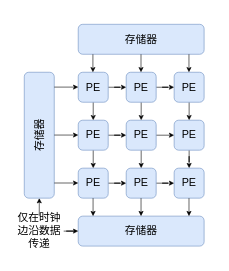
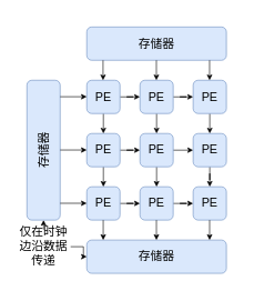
  <mxCell id="0" />
  <mxCell id="1" parent="0" />
  <mxCell id="2" value="" style="rounded=0;whiteSpace=wrap;html=1;strokeColor=#FFFFFF;fontSize=18;" vertex="1" parent="1"><mxGeometry x="20" y="20" width="340" height="410" as="geometry" /></mxCell>
  <mxCell id="3" style="edgeStyle=orthogonalEdgeStyle;rounded=0;orthogonalLoop=1;jettySize=auto;html=1;exitX=1;exitY=0.5;exitDx=0;exitDy=0;fontSize=18;fontStyle=0" edge="1" parent="1" source="5" target="8"><mxGeometry relative="1" as="geometry" /></mxCell>
  <mxCell id="4" style="edgeStyle=orthogonalEdgeStyle;rounded=0;orthogonalLoop=1;jettySize=auto;html=1;exitX=0.5;exitY=1;exitDx=0;exitDy=0;entryX=0.5;entryY=0;entryDx=0;entryDy=0;fontSize=18;fontStyle=0" edge="1" parent="1" source="5" target="13"><mxGeometry relative="1" as="geometry" /></mxCell>
  <mxCell id="5" value="PE" style="rounded=1;whiteSpace=wrap;html=1;fillColor=#dae8fc;strokeColor=#6c8ebf;fontSize=18;fontStyle=0" vertex="1" parent="1"><mxGeometry x="130" y="120" width="50" height="50" as="geometry" /></mxCell>
  <mxCell id="6" style="edgeStyle=orthogonalEdgeStyle;rounded=0;orthogonalLoop=1;jettySize=auto;html=1;exitX=1;exitY=0.5;exitDx=0;exitDy=0;fontSize=18;fontStyle=0" edge="1" parent="1" source="8" target="10"><mxGeometry relative="1" as="geometry" /></mxCell>
  <mxCell id="7" style="edgeStyle=orthogonalEdgeStyle;rounded=0;orthogonalLoop=1;jettySize=auto;html=1;exitX=0.5;exitY=1;exitDx=0;exitDy=0;entryX=0.5;entryY=0;entryDx=0;entryDy=0;fontSize=18;fontStyle=0" edge="1" parent="1" source="8" target="18"><mxGeometry relative="1" as="geometry" /></mxCell>
  <mxCell id="8" value="PE" style="rounded=1;whiteSpace=wrap;html=1;fillColor=#dae8fc;strokeColor=#6c8ebf;fontSize=18;fontStyle=0" vertex="1" parent="1"><mxGeometry x="210" y="120" width="50" height="50" as="geometry" /></mxCell>
  <mxCell id="9" style="edgeStyle=orthogonalEdgeStyle;rounded=0;orthogonalLoop=1;jettySize=auto;html=1;exitX=0.5;exitY=1;exitDx=0;exitDy=0;entryX=0.5;entryY=0;entryDx=0;entryDy=0;fontSize=18;fontStyle=0" edge="1" parent="1" source="10" target="20"><mxGeometry relative="1" as="geometry" /></mxCell>
  <mxCell id="10" value="PE" style="rounded=1;whiteSpace=wrap;html=1;fillColor=#dae8fc;strokeColor=#6c8ebf;fontSize=18;fontStyle=0" vertex="1" parent="1"><mxGeometry x="290" y="120" width="50" height="50" as="geometry" /></mxCell>
  <mxCell id="11" style="edgeStyle=orthogonalEdgeStyle;rounded=0;orthogonalLoop=1;jettySize=auto;html=1;exitX=0.5;exitY=1;exitDx=0;exitDy=0;entryX=0.5;entryY=0;entryDx=0;entryDy=0;fontSize=18;fontStyle=0" edge="1" parent="1" source="13" target="15"><mxGeometry relative="1" as="geometry" /></mxCell>
  <mxCell id="12" style="edgeStyle=orthogonalEdgeStyle;rounded=0;orthogonalLoop=1;jettySize=auto;html=1;exitX=1;exitY=0.5;exitDx=0;exitDy=0;fontSize=18;fontStyle=0" edge="1" parent="1" source="13" target="18"><mxGeometry relative="1" as="geometry" /></mxCell>
  <mxCell id="13" value="PE" style="rounded=1;whiteSpace=wrap;html=1;fillColor=#dae8fc;strokeColor=#6c8ebf;fontSize=18;fontStyle=0" vertex="1" parent="1"><mxGeometry x="130" y="200" width="50" height="50" as="geometry" /></mxCell>
  <mxCell id="14" style="edgeStyle=orthogonalEdgeStyle;rounded=0;orthogonalLoop=1;jettySize=auto;html=1;exitX=1;exitY=0.5;exitDx=0;exitDy=0;fontSize=18;fontStyle=0" edge="1" parent="1" source="15" target="22"><mxGeometry relative="1" as="geometry" /></mxCell>
  <mxCell id="15" value="PE" style="rounded=1;whiteSpace=wrap;html=1;fillColor=#dae8fc;strokeColor=#6c8ebf;fontSize=18;fontStyle=0" vertex="1" parent="1"><mxGeometry x="130" y="280" width="50" height="50" as="geometry" /></mxCell>
  <mxCell id="16" style="edgeStyle=orthogonalEdgeStyle;rounded=0;orthogonalLoop=1;jettySize=auto;html=1;exitX=0.5;exitY=1;exitDx=0;exitDy=0;entryX=0.5;entryY=0;entryDx=0;entryDy=0;fontSize=18;fontStyle=0" edge="1" parent="1" source="18" target="22"><mxGeometry relative="1" as="geometry" /></mxCell>
  <mxCell id="17" style="edgeStyle=orthogonalEdgeStyle;rounded=0;orthogonalLoop=1;jettySize=auto;html=1;exitX=1;exitY=0.5;exitDx=0;exitDy=0;entryX=0;entryY=0.5;entryDx=0;entryDy=0;fontSize=18;fontStyle=0" edge="1" parent="1" source="18" target="20"><mxGeometry relative="1" as="geometry" /></mxCell>
  <mxCell id="18" value="PE" style="rounded=1;whiteSpace=wrap;html=1;fillColor=#dae8fc;strokeColor=#6c8ebf;fontSize=18;fontStyle=0" vertex="1" parent="1"><mxGeometry x="210" y="200" width="50" height="50" as="geometry" /></mxCell>
  <mxCell id="19" style="edgeStyle=orthogonalEdgeStyle;rounded=0;orthogonalLoop=1;jettySize=auto;html=1;exitX=0.5;exitY=1;exitDx=0;exitDy=0;fontSize=18;fontStyle=0" edge="1" parent="1" source="20" target="23"><mxGeometry relative="1" as="geometry" /></mxCell>
  <mxCell id="20" value="PE" style="rounded=1;whiteSpace=wrap;html=1;fillColor=#dae8fc;strokeColor=#6c8ebf;fontSize=18;fontStyle=0" vertex="1" parent="1"><mxGeometry x="290" y="200" width="50" height="50" as="geometry" /></mxCell>
  <mxCell id="21" style="edgeStyle=orthogonalEdgeStyle;rounded=0;orthogonalLoop=1;jettySize=auto;html=1;exitX=1;exitY=0.5;exitDx=0;exitDy=0;fontSize=18;fontStyle=0" edge="1" parent="1" source="22" target="23"><mxGeometry relative="1" as="geometry" /></mxCell>
  <mxCell id="22" value="PE" style="rounded=1;whiteSpace=wrap;html=1;fillColor=#dae8fc;strokeColor=#6c8ebf;fontSize=18;fontStyle=0" vertex="1" parent="1"><mxGeometry x="210" y="280" width="50" height="50" as="geometry" /></mxCell>
  <mxCell id="23" value="PE" style="rounded=1;whiteSpace=wrap;html=1;fillColor=#dae8fc;strokeColor=#6c8ebf;fontSize=18;fontStyle=0" vertex="1" parent="1"><mxGeometry x="290" y="280" width="50" height="50" as="geometry" /></mxCell>
  <mxCell id="24" style="edgeStyle=orthogonalEdgeStyle;rounded=0;orthogonalLoop=1;jettySize=auto;html=1;exitX=0.5;exitY=0;exitDx=0;exitDy=0;entryX=0.5;entryY=1;entryDx=0;entryDy=0;fontSize=18;fontStyle=0" edge="1" parent="1" source="28" target="25"><mxGeometry relative="1" as="geometry" /></mxCell>
  <mxCell id="25" value="存储器" style="rounded=1;whiteSpace=wrap;html=1;fillColor=#dae8fc;strokeColor=#6c8ebf;fontSize=18;fontStyle=0;horizontal=0;" vertex="1" parent="1"><mxGeometry x="40" y="120" width="50" height="210" as="geometry" /></mxCell>
  <mxCell id="26" value="存储器" style="rounded=1;whiteSpace=wrap;html=1;fillColor=#dae8fc;strokeColor=#6c8ebf;fontSize=18;fontStyle=0" vertex="1" parent="1"><mxGeometry x="130" y="360" width="210" height="50" as="geometry" /></mxCell>
  <mxCell id="27" style="edgeStyle=orthogonalEdgeStyle;rounded=0;orthogonalLoop=1;jettySize=auto;html=1;exitX=1;exitY=0.5;exitDx=0;exitDy=0;fontSize=18;fontStyle=0" edge="1" parent="1" source="28" target="26"><mxGeometry relative="1" as="geometry" /></mxCell>
- <mxCell id="28" value="仅在时钟边沿数据传递" style="rounded=1;whiteSpace=wrap;html=1;fontSize=18;fontStyle=0;strokeColor=#FFFFFF;" vertex="1" parent="1"><mxGeometry x="25" y="360" width="80" height="50" as="geometry" /></mxCell>
+ <mxCell id="28" value="仅在时钟边沿数据传递" style="rounded=1;whiteSpace=wrap;html=1;fontSize=18;fontStyle=0;strokeColor=#FFFFFF;" vertex="1" parent="1"><mxGeometry x="25" y="345" width="80" height="50" as="geometry" /></mxCell>
  <mxCell id="29" value="" style="endArrow=classic;html=1;fontSize=18;fontStyle=0" edge="1" parent="1"><mxGeometry width="50" height="50" relative="1" as="geometry"><mxPoint x="90" y="304.76" as="sourcePoint" /><mxPoint x="130" y="304.76" as="targetPoint" /></mxGeometry></mxCell>
  <mxCell id="30" value="" style="endArrow=classic;html=1;fontSize=18;fontStyle=0" edge="1" parent="1"><mxGeometry width="50" height="50" relative="1" as="geometry"><mxPoint x="90" y="224.76" as="sourcePoint" /><mxPoint x="130" y="224.76" as="targetPoint" /></mxGeometry></mxCell>
  <mxCell id="31" value="" style="endArrow=classic;html=1;fontSize=18;fontStyle=0" edge="1" parent="1"><mxGeometry width="50" height="50" relative="1" as="geometry"><mxPoint x="90" y="144.76" as="sourcePoint" /><mxPoint x="130" y="144.76" as="targetPoint" /></mxGeometry></mxCell>
  <mxCell id="32" value="" style="endArrow=classic;html=1;fontSize=18;fontStyle=0" edge="1" parent="1"><mxGeometry width="50" height="50" relative="1" as="geometry"><mxPoint x="234.76" y="330" as="sourcePoint" /><mxPoint x="234.76" y="360" as="targetPoint" /></mxGeometry></mxCell>
  <mxCell id="33" value="" style="endArrow=classic;html=1;fontSize=18;fontStyle=0" edge="1" parent="1"><mxGeometry width="50" height="50" relative="1" as="geometry"><mxPoint x="314.76" y="330" as="sourcePoint" /><mxPoint x="314.76" y="360" as="targetPoint" /></mxGeometry></mxCell>
  <mxCell id="34" value="" style="endArrow=classic;html=1;fontSize=18;fontStyle=0" edge="1" parent="1"><mxGeometry width="50" height="50" relative="1" as="geometry"><mxPoint x="154.76" y="330" as="sourcePoint" /><mxPoint x="154.76" y="360" as="targetPoint" /></mxGeometry></mxCell>
  <mxCell id="35" value="存储器" style="rounded=1;whiteSpace=wrap;html=1;fillColor=#dae8fc;strokeColor=#6c8ebf;fontSize=18;fontStyle=0" vertex="1" parent="1"><mxGeometry x="130" y="40" width="210" height="50" as="geometry" /></mxCell>
  <mxCell id="36" value="" style="endArrow=classic;html=1;fontSize=18;fontStyle=0" edge="1" parent="1"><mxGeometry width="50" height="50" relative="1" as="geometry"><mxPoint x="154.5" y="90" as="sourcePoint" /><mxPoint x="154.5" y="120" as="targetPoint" /></mxGeometry></mxCell>
  <mxCell id="37" value="" style="endArrow=classic;html=1;fontSize=18;fontStyle=0" edge="1" parent="1"><mxGeometry width="50" height="50" relative="1" as="geometry"><mxPoint x="234.71" y="90" as="sourcePoint" /><mxPoint x="234.71" y="120" as="targetPoint" /></mxGeometry></mxCell>
  <mxCell id="38" value="" style="endArrow=classic;html=1;fontSize=18;fontStyle=0" edge="1" parent="1"><mxGeometry width="50" height="50" relative="1" as="geometry"><mxPoint x="314.71" y="90" as="sourcePoint" /><mxPoint x="314.71" y="120" as="targetPoint" /></mxGeometry></mxCell>
